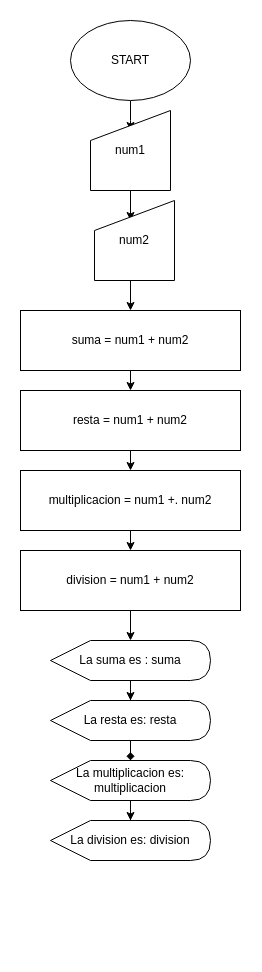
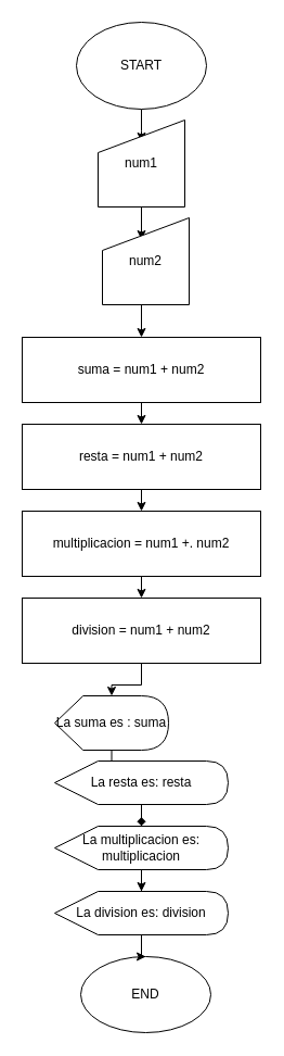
  <mxCell id="0" />
  <mxCell id="1" parent="0" />
  <mxCell id="2" style="edgeStyle=orthogonalEdgeStyle;rounded=0;orthogonalLoop=1;jettySize=auto;html=1;entryX=0.5;entryY=0;entryDx=0;entryDy=0;" edge="1" parent="1" source="3"><mxGeometry relative="1" as="geometry"><mxPoint x="130" y="130" as="targetPoint" /></mxGeometry></mxCell>
  <mxCell id="3" value="START" style="ellipse;whiteSpace=wrap;html=1;" vertex="1" parent="1"><mxGeometry x="70" y="20" width="120" height="80" as="geometry" /></mxCell>
  <mxCell id="4" value="" style="edgeStyle=orthogonalEdgeStyle;rounded=0;orthogonalLoop=1;jettySize=auto;html=1;" edge="1" parent="1"><mxGeometry relative="1" as="geometry"><mxPoint x="130" y="190" as="sourcePoint" /><mxPoint x="130" y="220" as="targetPoint" /></mxGeometry></mxCell>
  <mxCell id="5" value="" style="edgeStyle=orthogonalEdgeStyle;rounded=0;orthogonalLoop=1;jettySize=auto;html=1;" edge="1" parent="1"><mxGeometry relative="1" as="geometry"><mxPoint x="130" y="280" as="sourcePoint" /><mxPoint x="130" y="310" as="targetPoint" /></mxGeometry></mxCell>
  <mxCell id="6" style="edgeStyle=orthogonalEdgeStyle;rounded=0;orthogonalLoop=1;jettySize=auto;html=1;exitX=0.5;exitY=1;exitDx=0;exitDy=0;entryX=0.5;entryY=0;entryDx=0;entryDy=0;" edge="1" parent="1" source="7" target="9"><mxGeometry relative="1" as="geometry" /></mxCell>
  <mxCell id="7" value="suma = num1 + num2" style="rounded=0;whiteSpace=wrap;html=1;" vertex="1" parent="1"><mxGeometry x="20" y="310" width="220" height="60" as="geometry" /></mxCell>
  <mxCell id="8" style="edgeStyle=orthogonalEdgeStyle;rounded=0;orthogonalLoop=1;jettySize=auto;html=1;exitX=0.5;exitY=1;exitDx=0;exitDy=0;entryX=0.5;entryY=0;entryDx=0;entryDy=0;" edge="1" parent="1" source="9" target="11"><mxGeometry relative="1" as="geometry" /></mxCell>
  <mxCell id="9" value="resta = num1 + num2" style="rounded=0;whiteSpace=wrap;html=1;" vertex="1" parent="1"><mxGeometry x="20" y="390" width="220" height="60" as="geometry" /></mxCell>
  <mxCell id="10" style="edgeStyle=orthogonalEdgeStyle;rounded=0;orthogonalLoop=1;jettySize=auto;html=1;exitX=0.5;exitY=1;exitDx=0;exitDy=0;entryX=0.5;entryY=0;entryDx=0;entryDy=0;" edge="1" parent="1" source="11" target="13"><mxGeometry relative="1" as="geometry" /></mxCell>
  <mxCell id="11" value="multiplicacion = num1 +. num2" style="rounded=0;whiteSpace=wrap;html=1;" vertex="1" parent="1"><mxGeometry x="20" y="470" width="220" height="60" as="geometry" /></mxCell>
  <mxCell id="12" style="edgeStyle=orthogonalEdgeStyle;rounded=0;orthogonalLoop=1;jettySize=auto;html=1;exitX=0.5;exitY=1;exitDx=0;exitDy=0;" edge="1" parent="1" source="13" target="15"><mxGeometry relative="1" as="geometry" /></mxCell>
  <mxCell id="13" value="division = num1 + num2" style="rounded=0;whiteSpace=wrap;html=1;" vertex="1" parent="1"><mxGeometry x="20" y="550" width="220" height="60" as="geometry" /></mxCell>
  <mxCell id="14" value="" style="edgeStyle=orthogonalEdgeStyle;rounded=0;orthogonalLoop=1;jettySize=auto;html=1;" edge="1" parent="1" source="15" target="20"><mxGeometry relative="1" as="geometry" /></mxCell>
- <mxCell id="15" value="La suma es : suma" style="shape=display;whiteSpace=wrap;html=1;" vertex="1" parent="1"><mxGeometry x="50" y="640" width="160" height="40" as="geometry" /></mxCell>
+ <mxCell id="15" value="La suma es : suma" style="shape=display;whiteSpace=wrap;html=1;" vertex="1" parent="1"><mxGeometry x="50" y="640" width="105" height="50" as="geometry" /></mxCell>
+ <mxCell id="16" value="END&lt;br&gt;" style="ellipse;whiteSpace=wrap;html=1;" vertex="1" parent="1"><mxGeometry x="74" y="880" width="120" height="70" as="geometry" /></mxCell>
  <mxCell id="17" value="num1" style="shape=manualInput;whiteSpace=wrap;html=1;" vertex="1" parent="1"><mxGeometry x="90" y="110" width="80" height="80" as="geometry" /></mxCell>
  <mxCell id="18" value="num2" style="shape=manualInput;whiteSpace=wrap;html=1;" vertex="1" parent="1"><mxGeometry x="94" y="200" width="80" height="80" as="geometry" /></mxCell>
  <mxCell id="19" value="" style="edgeStyle=orthogonalEdgeStyle;rounded=0;orthogonalLoop=1;jettySize=auto;html=1;endArrow=diamond;" edge="1" parent="1" source="20" target="22"><mxGeometry relative="1" as="geometry" /></mxCell>
  <mxCell id="20" value="La resta es: resta" style="shape=display;whiteSpace=wrap;html=1;" vertex="1" parent="1"><mxGeometry x="50" y="700" width="160" height="40" as="geometry" /></mxCell>
  <mxCell id="21" value="" style="edgeStyle=orthogonalEdgeStyle;rounded=0;orthogonalLoop=1;jettySize=auto;html=1;" edge="1" parent="1" source="22" target="24"><mxGeometry relative="1" as="geometry" /></mxCell>
  <mxCell id="22" value="La multiplicacion es: multiplicacion" style="shape=display;whiteSpace=wrap;html=1;" vertex="1" parent="1"><mxGeometry x="50" y="760" width="160" height="40" as="geometry" /></mxCell>
+ <mxCell id="23" value="" style="edgeStyle=orthogonalEdgeStyle;rounded=0;orthogonalLoop=1;jettySize=auto;html=1;" edge="1" parent="1" source="24" target="16"><mxGeometry relative="1" as="geometry" /></mxCell>
  <mxCell id="24" value="La division es: division" style="shape=display;whiteSpace=wrap;html=1;" vertex="1" parent="1"><mxGeometry x="50" y="820" width="160" height="40" as="geometry" /></mxCell>
